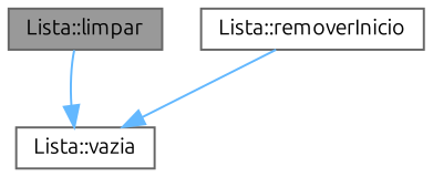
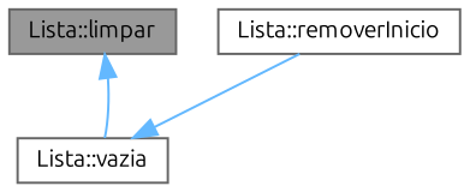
  digraph {
    fontname=Ubuntu
    rankdir=TB
    node [color=grey40 fillcolor=white fontname=Ubuntu fontsize=10 shape=box style=filled]
    edge [color=steelblue1 fontname=Ubuntu fontsize=10 labelfontname=Helvetica labelfontsize=10 style=solid]
    n1 [color=gray40 fillcolor=grey60 fontcolor=black height=0.2 label="Lista::limpar" width=0.4]
    n2 [height=0.2 label="Lista::vazia" width=0.4]
    n3 [height=0.2 label="Lista::removerInicio" width=0.4]
-   n1 -> n2
+   n2 -> n1
    n3 -> n2
  }
